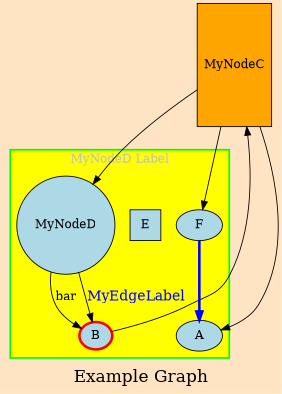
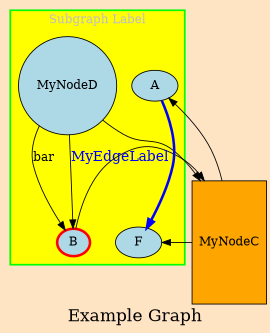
  digraph {
    bgcolor=bisque
    fontsize=20
    label="Example Graph"
    node [fillcolor=lightblue style=filled]
    B [color=red height=0.3 penwidth=3 width=0.3]
    n2 [label=MyNodeD shape=circle]
-   E [shape=square]
    F
    A
    n6 [fillcolor=orange height=2 label=MyNodeC shape=rect width=1]
    subgraph cluster_1 {
      bgcolor=yellow
      fontcolor=gray
      fontsize=14
-     label="MyNodeD Label"
+     label="Subgraph Label"
      pencolor=green
      penwidth=2
      B
      n2
-     E
      F
      A
    }
    B -> n6
    n2 -> B [label=bar]
    n2 -> B [fontcolor=blue fontsize=16 label=MyEdgeLabel]
-   F -> A [color=blue penwidth=3]
-   n6 -> n2
+   A -> F [color=blue penwidth=3]
+   n2 -> n6
    n6 -> F
    n6 -> A
  }
